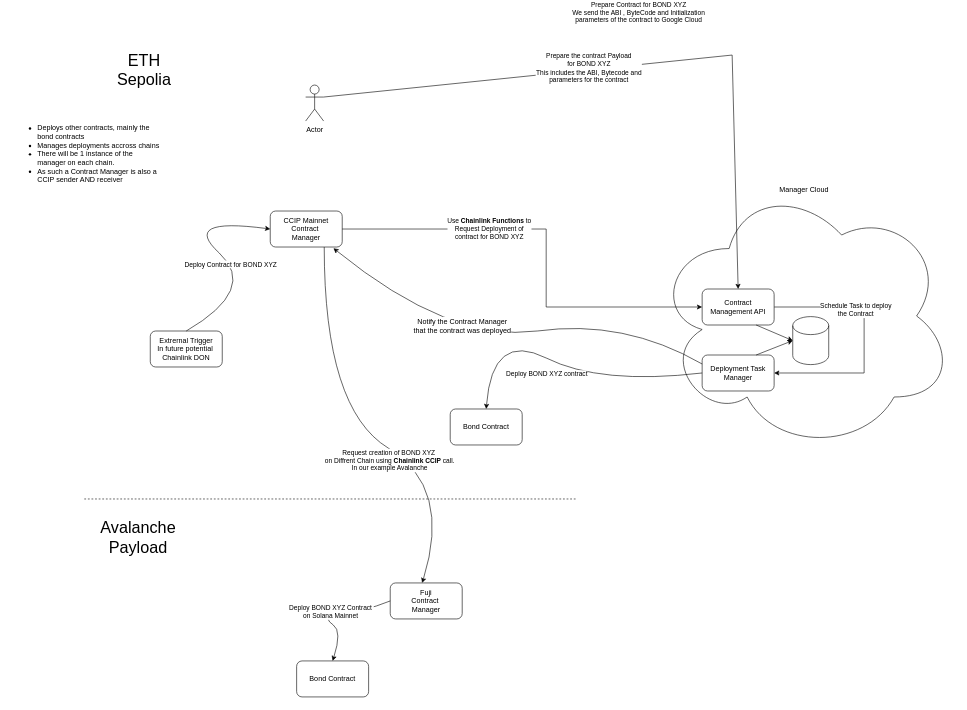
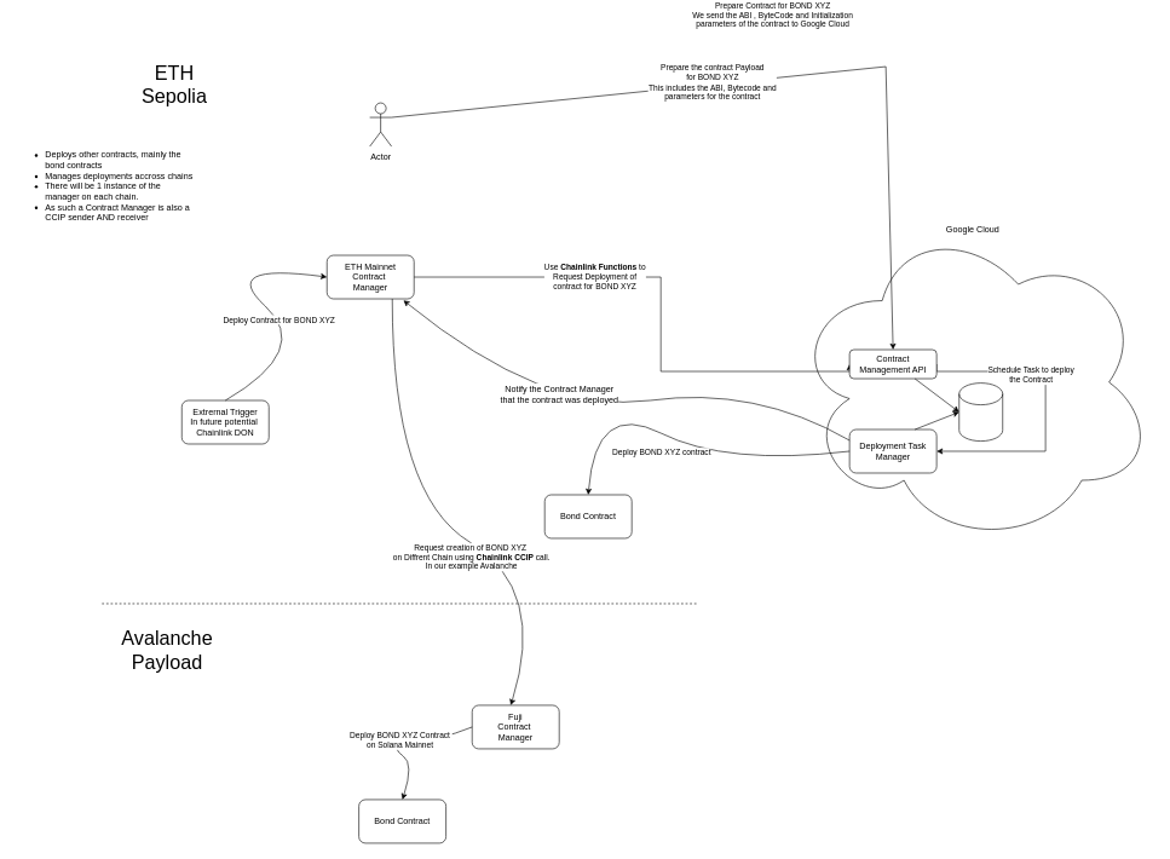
  <mxCell id="0" />
  <mxCell id="1" parent="0" />
- <mxCell id="2" value="&lt;div&gt;CCIP Mainnet&lt;/div&gt;Contract&amp;nbsp;&lt;div&gt;Manager&lt;/div&gt;" style="rounded=1;whiteSpace=wrap;html=1;" parent="1" vertex="1"><mxGeometry x="450" y="300" width="120" height="60" as="geometry" /></mxCell>
+ <mxCell id="2" value="&lt;div&gt;ETH Mainnet&lt;/div&gt;Contract&amp;nbsp;&lt;div&gt;Manager&lt;/div&gt;" style="rounded=1;whiteSpace=wrap;html=1;" parent="1" vertex="1"><mxGeometry x="450" y="300" width="120" height="60" as="geometry" /></mxCell>
  <mxCell id="3" value="&lt;ul&gt;&lt;li&gt;&lt;span style=&quot;background-color: initial;&quot;&gt;Deploys other contracts, mainly the bond contracts&lt;/span&gt;&lt;br&gt;&lt;/li&gt;&lt;li&gt;Manages deployments accross chains&lt;/li&gt;&lt;li&gt;There will be 1 instance of the manager on each chain.&lt;/li&gt;&lt;li&gt;As such a Contract Manager is also a CCIP sender AND receiver&lt;/li&gt;&lt;/ul&gt;" style="text;html=1;align=left;verticalAlign=middle;whiteSpace=wrap;rounded=0;" parent="1" vertex="1"><mxGeometry x="20" y="130" width="250" height="150" as="geometry" /></mxCell>
  <mxCell id="4" value="Extrernal Trigger&lt;div&gt;In future potential&amp;nbsp;&lt;/div&gt;&lt;div&gt;Chainlink DON&lt;/div&gt;" style="rounded=1;whiteSpace=wrap;html=1;" parent="1" vertex="1"><mxGeometry x="250" y="500" width="120" height="60" as="geometry" /></mxCell>
  <mxCell id="5" value="Bond Contract" style="rounded=1;whiteSpace=wrap;html=1;" parent="1" vertex="1"><mxGeometry x="750" y="630" width="120" height="60" as="geometry" /></mxCell>
  <mxCell id="6" value="&lt;div&gt;Fuji&lt;/div&gt;Contract&amp;nbsp;&lt;div&gt;Manager&lt;/div&gt;" style="rounded=1;whiteSpace=wrap;html=1;" parent="1" vertex="1"><mxGeometry x="650" y="920" width="120" height="60" as="geometry" /></mxCell>
  <mxCell id="7" value="" style="curved=1;endArrow=classic;html=1;rounded=0;entryX=0.444;entryY=0;entryDx=0;entryDy=0;entryPerimeter=0;exitX=0.75;exitY=1;exitDx=0;exitDy=0;" parent="1" source="2" target="6" edge="1"><mxGeometry width="50" height="50" relative="1" as="geometry"><mxPoint x="630" y="860" as="sourcePoint" /><mxPoint x="680" y="810" as="targetPoint" /><Array as="points"><mxPoint x="540" y="630" /><mxPoint x="753" y="760" /></Array></mxGeometry></mxCell>
  <mxCell id="8" value="Request creation of BOND XYZ&amp;nbsp;&lt;div&gt;on Diffrent Chain using &lt;b&gt;Chainlink CCIP&lt;/b&gt; call.&lt;/div&gt;&lt;div&gt;In our example Avalanche&lt;/div&gt;" style="edgeLabel;html=1;align=center;verticalAlign=middle;resizable=0;points=[];" parent="7" vertex="1" connectable="0"><mxGeometry x="0.185" y="-17" relative="1" as="geometry"><mxPoint as="offset" /></mxGeometry></mxCell>
  <mxCell id="9" value="Bond Contract" style="rounded=1;whiteSpace=wrap;html=1;" parent="1" vertex="1"><mxGeometry x="494" y="1050" width="120" height="60" as="geometry" /></mxCell>
  <mxCell id="10" value="Deploy BOND XYZ Contract&amp;nbsp;&lt;div&gt;on Solana Mainnet&amp;nbsp;&lt;/div&gt;" style="curved=1;endArrow=classic;html=1;rounded=0;entryX=0.5;entryY=0;entryDx=0;entryDy=0;exitX=0;exitY=0.5;exitDx=0;exitDy=0;" parent="1" source="6" target="9" edge="1"><mxGeometry width="50" height="50" relative="1" as="geometry"><mxPoint x="430" y="930" as="sourcePoint" /><mxPoint x="480" y="880" as="targetPoint" /><Array as="points"><mxPoint x="600" y="970" /><mxPoint x="560" y="960" /><mxPoint x="540" y="980" /><mxPoint x="570" y="1000" /></Array></mxGeometry></mxCell>
  <mxCell id="11" value="" style="endArrow=none;dashed=1;html=1;rounded=0;" parent="1" edge="1"><mxGeometry width="50" height="50" relative="1" as="geometry"><mxPoint y="780" as="sourcePoint" x="140" /><mxPoint x="960" y="780" as="targetPoint" /></mxGeometry></mxCell>
  <mxCell id="12" value="&lt;font style=&quot;font-size: 27px;&quot;&gt;ETH Sepolia&lt;/font&gt;" style="text;html=1;align=center;verticalAlign=middle;whiteSpace=wrap;rounded=0;" parent="1" vertex="1"><mxGeometry x="170" y="20" width="140" height="90" as="geometry" /></mxCell>
  <mxCell id="13" value="&lt;font style=&quot;font-size: 27px;&quot;&gt;Avalanche&lt;/font&gt;&lt;div&gt;&lt;font style=&quot;font-size: 27px;&quot;&gt;Payload&lt;/font&gt;&lt;/div&gt;" style="text;html=1;align=center;verticalAlign=middle;whiteSpace=wrap;rounded=0;" parent="1" vertex="1"><mxGeometry x="160" y="800" width="140" height="90" as="geometry" /></mxCell>
  <mxCell id="14" value="Actor" style="shape=umlActor;verticalLabelPosition=bottom;verticalAlign=top;html=1;outlineConnect=0;" parent="1" vertex="1"><mxGeometry x="509" y="90" width="30" height="60" as="geometry" /></mxCell>
  <mxCell id="15" value="" style="curved=1;endArrow=classic;html=1;rounded=0;exitX=0.5;exitY=0;exitDx=0;exitDy=0;entryX=0;entryY=0.5;entryDx=0;entryDy=0;" edge="1" parent="1" source="4" target="2"><mxGeometry width="50" height="50" relative="1" as="geometry"><mxPoint x="210" y="430" as="sourcePoint" /><mxPoint x="260" y="380" as="targetPoint" /><Array as="points"><mxPoint x="430" y="430" /><mxPoint x="300" y="310" /></Array></mxGeometry></mxCell>
  <mxCell id="16" value="Deploy Contract for BOND XYZ" style="edgeLabel;html=1;align=center;verticalAlign=middle;resizable=0;points=[];" vertex="1" connectable="0" parent="15"><mxGeometry x="-0.138" y="1" relative="1" as="geometry"><mxPoint as="offset" /></mxGeometry></mxCell>
- <mxCell id="17" value="Manager Cloud" style="ellipse;shape=cloud;whiteSpace=wrap;html=1;verticalAlign=top;" vertex="1" parent="1"><mxGeometry x="1090" y="250" width="500" height="450" as="geometry" /></mxCell>
+ <mxCell id="17" value="Google Cloud" style="ellipse;shape=cloud;whiteSpace=wrap;html=1;verticalAlign=top;" vertex="1" parent="1"><mxGeometry x="1090" y="250" width="500" height="450" as="geometry" /></mxCell>
  <mxCell id="18" value="" style="endArrow=classic;html=1;rounded=0;entryX=0.5;entryY=0;entryDx=0;entryDy=0;exitX=1;exitY=0.333;exitDx=0;exitDy=0;exitPerimeter=0;" edge="1" parent="1" source="14" target="25"><mxGeometry width="50" height="50" relative="1" as="geometry"><mxPoint x="540" y="80" as="sourcePoint" /><mxPoint x="1040" y="560" as="targetPoint" /><Array as="points"><mxPoint x="1220" y="40" /></Array></mxGeometry></mxCell>
  <mxCell id="19" value="Prepare Contract for BOND XYZ&lt;br&gt;We send the ABI , ByteCode and Initialization&lt;br&gt;parameters of the contract to Google Cloud" style="edgeLabel;html=1;align=center;verticalAlign=middle;resizable=0;points=[];" vertex="1" connectable="0" parent="18"><mxGeometry x="-0.019" y="1" relative="1" as="geometry"><mxPoint y="-87" as="offset" /></mxGeometry></mxCell>
  <mxCell id="20" value="Prepare the contract Payload&lt;div&gt;for BOND XYZ&lt;/div&gt;&lt;div&gt;This includes the ABI, Bytecode and&lt;/div&gt;&lt;div&gt;parameters for the contract&lt;/div&gt;" style="edgeLabel;html=1;align=center;verticalAlign=middle;resizable=0;points=[];" vertex="1" connectable="0" parent="18"><mxGeometry x="-0.174" y="3" relative="1" as="geometry"><mxPoint as="offset" /></mxGeometry></mxCell>
  <mxCell id="21" style="edgeStyle=orthogonalEdgeStyle;rounded=0;orthogonalLoop=1;jettySize=auto;html=1;exitX=1;exitY=0.5;exitDx=0;exitDy=0;entryX=0;entryY=0.5;entryDx=0;entryDy=0;" edge="1" parent="1" source="2" target="25"><mxGeometry relative="1" as="geometry"><Array as="points"><mxPoint x="910" y="330" /><mxPoint x="910" y="460" /></Array></mxGeometry></mxCell>
  <mxCell id="22" value="&lt;div&gt;Use &lt;b&gt;Chainlink Functions&lt;/b&gt; to&lt;/div&gt;Request Deployment of&lt;div&gt;contract for BOND XYZ&lt;/div&gt;" style="edgeLabel;html=1;align=center;verticalAlign=middle;resizable=0;points=[];" vertex="1" connectable="0" parent="21"><mxGeometry x="-0.331" y="1" relative="1" as="geometry"><mxPoint as="offset" /></mxGeometry></mxCell>
  <mxCell id="23" style="edgeStyle=orthogonalEdgeStyle;rounded=0;orthogonalLoop=1;jettySize=auto;html=1;exitX=1;exitY=0.5;exitDx=0;exitDy=0;entryX=1;entryY=0.5;entryDx=0;entryDy=0;" edge="1" parent="1" source="25" target="26"><mxGeometry relative="1" as="geometry"><Array as="points"><mxPoint x="1440" y="460" /><mxPoint x="1440" y="570" /></Array></mxGeometry></mxCell>
  <mxCell id="24" value="Schedule Task to deploy&lt;div&gt;the Contract&lt;/div&gt;" style="edgeLabel;html=1;align=center;verticalAlign=middle;resizable=0;points=[];" vertex="1" connectable="0" parent="23"><mxGeometry x="-0.34" y="-4" relative="1" as="geometry"><mxPoint as="offset" /></mxGeometry></mxCell>
- <mxCell id="25" value="Contract Management API" style="rounded=1;whiteSpace=wrap;html=1;" vertex="1" parent="1"><mxGeometry x="1170" y="430" width="120" height="60" as="geometry" /></mxCell>
+ <mxCell id="25" value="Contract Management API" style="rounded=1;whiteSpace=wrap;html=1;" vertex="1" parent="1"><mxGeometry x="1170" y="430" width="120" height="40" as="geometry" /></mxCell>
  <mxCell id="26" value="Deployment Task Manager" style="rounded=1;whiteSpace=wrap;html=1;" vertex="1" parent="1"><mxGeometry x="1170" y="540" width="120" height="60" as="geometry" /></mxCell>
  <mxCell id="27" value="" style="shape=cylinder3;whiteSpace=wrap;html=1;boundedLbl=1;backgroundOutline=1;size=15;" vertex="1" parent="1"><mxGeometry x="1321" y="476" width="60" height="80" as="geometry" /></mxCell>
  <mxCell id="28" value="" style="endArrow=classic;html=1;rounded=0;exitX=0.75;exitY=1;exitDx=0;exitDy=0;entryX=0;entryY=0.5;entryDx=0;entryDy=0;entryPerimeter=0;" edge="1" parent="1" source="25" target="27"><mxGeometry width="50" height="50" relative="1" as="geometry"><mxPoint x="1230" y="920" as="sourcePoint" /><mxPoint x="1280" y="870" as="targetPoint" /></mxGeometry></mxCell>
  <mxCell id="29" value="" style="endArrow=classic;html=1;rounded=0;entryX=0;entryY=0.5;entryDx=0;entryDy=0;entryPerimeter=0;exitX=0.75;exitY=0;exitDx=0;exitDy=0;" edge="1" parent="1" source="26" target="27"><mxGeometry width="50" height="50" relative="1" as="geometry"><mxPoint x="1150" y="770" as="sourcePoint" /><mxPoint x="1200" y="720" as="targetPoint" /></mxGeometry></mxCell>
  <mxCell id="30" value="Deploy BOND XYZ contract" style="curved=1;endArrow=classic;html=1;rounded=0;entryX=0.5;entryY=0;entryDx=0;entryDy=0;exitX=0;exitY=0.5;exitDx=0;exitDy=0;" parent="1" source="26" target="5" edge="1"><mxGeometry x="0.03" y="24" width="50" height="50" relative="1" as="geometry"><mxPoint x="610" y="300" as="sourcePoint" /><mxPoint x="660" y="250" as="targetPoint" /><Array as="points"><mxPoint x="1000" y="590" /><mxPoint x="820" y="500" /></Array><mxPoint as="offset" /></mxGeometry></mxCell>
  <mxCell id="31" value="" style="curved=1;endArrow=classic;html=1;rounded=0;entryX=0.878;entryY=1.033;entryDx=0;entryDy=0;entryPerimeter=0;exitX=0;exitY=0.25;exitDx=0;exitDy=0;" edge="1" parent="1" source="26" target="2"><mxGeometry width="50" height="50" relative="1" as="geometry"><mxPoint x="990" y="610" as="sourcePoint" /><mxPoint x="1040" y="560" as="targetPoint" /><Array as="points"><mxPoint x="1040" y="480" /><mxPoint x="750" y="520" /></Array></mxGeometry></mxCell>
  <mxCell id="32" value="&lt;span style=&quot;font-size: 12px;&quot;&gt;Notify the Contract Manager&lt;/span&gt;&lt;div style=&quot;font-size: 12px;&quot;&gt;that the contract was deployed&lt;/div&gt;" style="edgeLabel;html=1;align=center;verticalAlign=middle;resizable=0;points=[];" vertex="1" connectable="0" parent="31"><mxGeometry x="0.651" y="-6" relative="1" as="geometry"><mxPoint x="117" y="57" as="offset" /></mxGeometry></mxCell>
